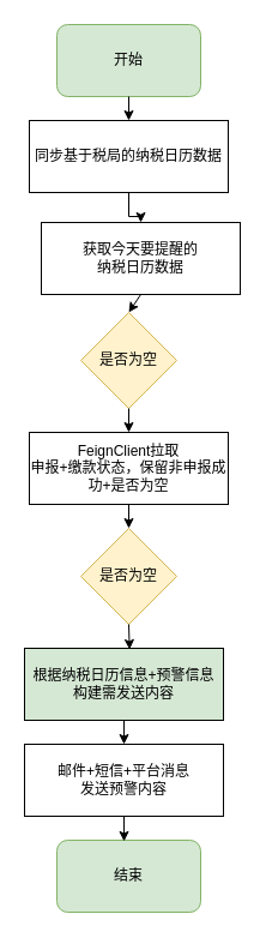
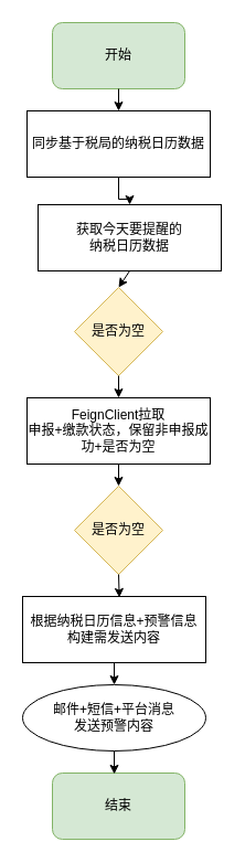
  <mxCell id="0" />
  <mxCell id="1" parent="0" />
  <mxCell id="2" value="开始" style="rounded=1;whiteSpace=wrap;html=1;fillColor=#d5e8d4;strokeColor=#82b366;" parent="1" vertex="1"><mxGeometry x="47" y="20" width="120" height="60" as="geometry" /></mxCell>
  <mxCell id="3" value="结束" style="rounded=1;whiteSpace=wrap;html=1;fillColor=#d5e8d4;strokeColor=#82b366;fontSize=12;" parent="1" vertex="1"><mxGeometry x="47" y="700" width="120" height="60" as="geometry" /></mxCell>
  <mxCell id="4" value="获取今天要提醒的&lt;br&gt;纳税日历数据" style="rounded=0;whiteSpace=wrap;html=1;fontSize=12;" parent="1" vertex="1"><mxGeometry x="34" y="185" width="166" height="60" as="geometry" /></mxCell>
  <mxCell id="5" value="FeignClient拉取&lt;br&gt;申报+缴款状态，保留非申报成功+是否为空" style="rounded=0;whiteSpace=wrap;html=1;fontSize=12;" parent="1" vertex="1"><mxGeometry x="24" y="360" width="166" height="60" as="geometry" /></mxCell>
  <mxCell id="6" value="" style="edgeStyle=orthogonalEdgeStyle;rounded=0;orthogonalLoop=1;jettySize=auto;html=1;entryX=0.5;entryY=0;entryDx=0;entryDy=0;" edge="1" parent="1" source="7" target="4"><mxGeometry relative="1" as="geometry" /></mxCell>
  <mxCell id="7" value="同步基于税局的纳税日历数据" style="rounded=0;whiteSpace=wrap;html=1;fontSize=12;" vertex="1" parent="1"><mxGeometry x="24" y="100" width="166" height="60" as="geometry" /></mxCell>
- <mxCell id="8" value="根据纳税日历信息+预警信息&lt;br&gt;构建需发送内容" style="rounded=0;whiteSpace=wrap;html=1;fontSize=12;fillColor=#d5e8d4;" vertex="1" parent="1"><mxGeometry x="20" y="540" width="166" height="60" as="geometry" /></mxCell>
+ <mxCell id="8" value="根据纳税日历信息+预警信息&lt;br&gt;构建需发送内容" style="rounded=0;whiteSpace=wrap;html=1;fontSize=12;" vertex="1" parent="1"><mxGeometry x="20" y="540" width="166" height="60" as="geometry" /></mxCell>
  <mxCell id="9" value="是否为空" style="rhombus;whiteSpace=wrap;html=1;fillColor=#fff2cc;strokeColor=#d6b656;" vertex="1" parent="1"><mxGeometry x="67" y="260" width="80" height="80" as="geometry" /></mxCell>
- <mxCell id="10" value="邮件+短信+平台消息&lt;br&gt;发送预警内容" style="rounded=0;whiteSpace=wrap;html=1;fontSize=12;" vertex="1" parent="1"><mxGeometry x="20" y="620" width="166" height="60" as="geometry" /></mxCell>
+ <mxCell id="10" value="邮件+短信+平台消息&lt;br&gt;发送预警内容" style="ellipse;whiteSpace=wrap;html=1;fontSize=12;" vertex="1" parent="1"><mxGeometry x="20" y="620" width="166" height="60" as="geometry" /></mxCell>
  <mxCell id="11" value="是否为空" style="rhombus;whiteSpace=wrap;html=1;fillColor=#fff2cc;strokeColor=#d6b656;" vertex="1" parent="1"><mxGeometry x="67" y="440" width="80" height="80" as="geometry" /></mxCell>
  <mxCell id="12" value="" style="endArrow=classic;html=1;rounded=0;exitX=0.5;exitY=1;exitDx=0;exitDy=0;" edge="1" parent="1" source="2" target="7"><mxGeometry width="50" height="50" relative="1" as="geometry"><mxPoint x="83" y="420" as="sourcePoint" /><mxPoint x="-137" y="190" as="targetPoint" /></mxGeometry></mxCell>
  <mxCell id="13" value="" style="endArrow=classic;html=1;rounded=0;exitX=0.5;exitY=1;exitDx=0;exitDy=0;entryX=0.5;entryY=0;entryDx=0;entryDy=0;" edge="1" parent="1" source="4" target="9"><mxGeometry width="50" height="50" relative="1" as="geometry"><mxPoint x="283" y="320" as="sourcePoint" /><mxPoint x="333" y="270" as="targetPoint" /></mxGeometry></mxCell>
  <mxCell id="14" value="" style="endArrow=classic;html=1;rounded=0;exitX=0.5;exitY=1;exitDx=0;exitDy=0;entryX=0.5;entryY=0;entryDx=0;entryDy=0;" edge="1" parent="1" source="9" target="5"><mxGeometry width="50" height="50" relative="1" as="geometry"><mxPoint x="83" y="420" as="sourcePoint" /><mxPoint x="133" y="370" as="targetPoint" /></mxGeometry></mxCell>
  <mxCell id="15" value="" style="endArrow=classic;html=1;rounded=0;exitX=0.5;exitY=1;exitDx=0;exitDy=0;entryX=0.5;entryY=0;entryDx=0;entryDy=0;" edge="1" parent="1" source="5" target="11"><mxGeometry width="50" height="50" relative="1" as="geometry"><mxPoint x="83" y="420" as="sourcePoint" /><mxPoint x="133" y="370" as="targetPoint" /></mxGeometry></mxCell>
  <mxCell id="16" value="" style="endArrow=classic;html=1;rounded=0;exitX=0.5;exitY=1;exitDx=0;exitDy=0;entryX=0.528;entryY=0.016;entryDx=0;entryDy=0;entryPerimeter=0;" edge="1" parent="1" source="11" target="8"><mxGeometry width="50" height="50" relative="1" as="geometry"><mxPoint x="83" y="420" as="sourcePoint" /><mxPoint x="113" y="550" as="targetPoint" /></mxGeometry></mxCell>
  <mxCell id="17" value="" style="endArrow=classic;html=1;rounded=0;exitX=0.5;exitY=1;exitDx=0;exitDy=0;" edge="1" parent="1" source="8" target="10"><mxGeometry width="50" height="50" relative="1" as="geometry"><mxPoint x="113" y="660" as="sourcePoint" /><mxPoint x="163" y="610" as="targetPoint" /></mxGeometry></mxCell>
  <mxCell id="18" value="" style="endArrow=classic;html=1;rounded=0;exitX=0.5;exitY=1;exitDx=0;exitDy=0;entryX=0.467;entryY=0.016;entryDx=0;entryDy=0;entryPerimeter=0;" edge="1" parent="1" source="10" target="3"><mxGeometry width="50" height="50" relative="1" as="geometry"><mxPoint x="113" y="660" as="sourcePoint" /><mxPoint x="163" y="610" as="targetPoint" /></mxGeometry></mxCell>
